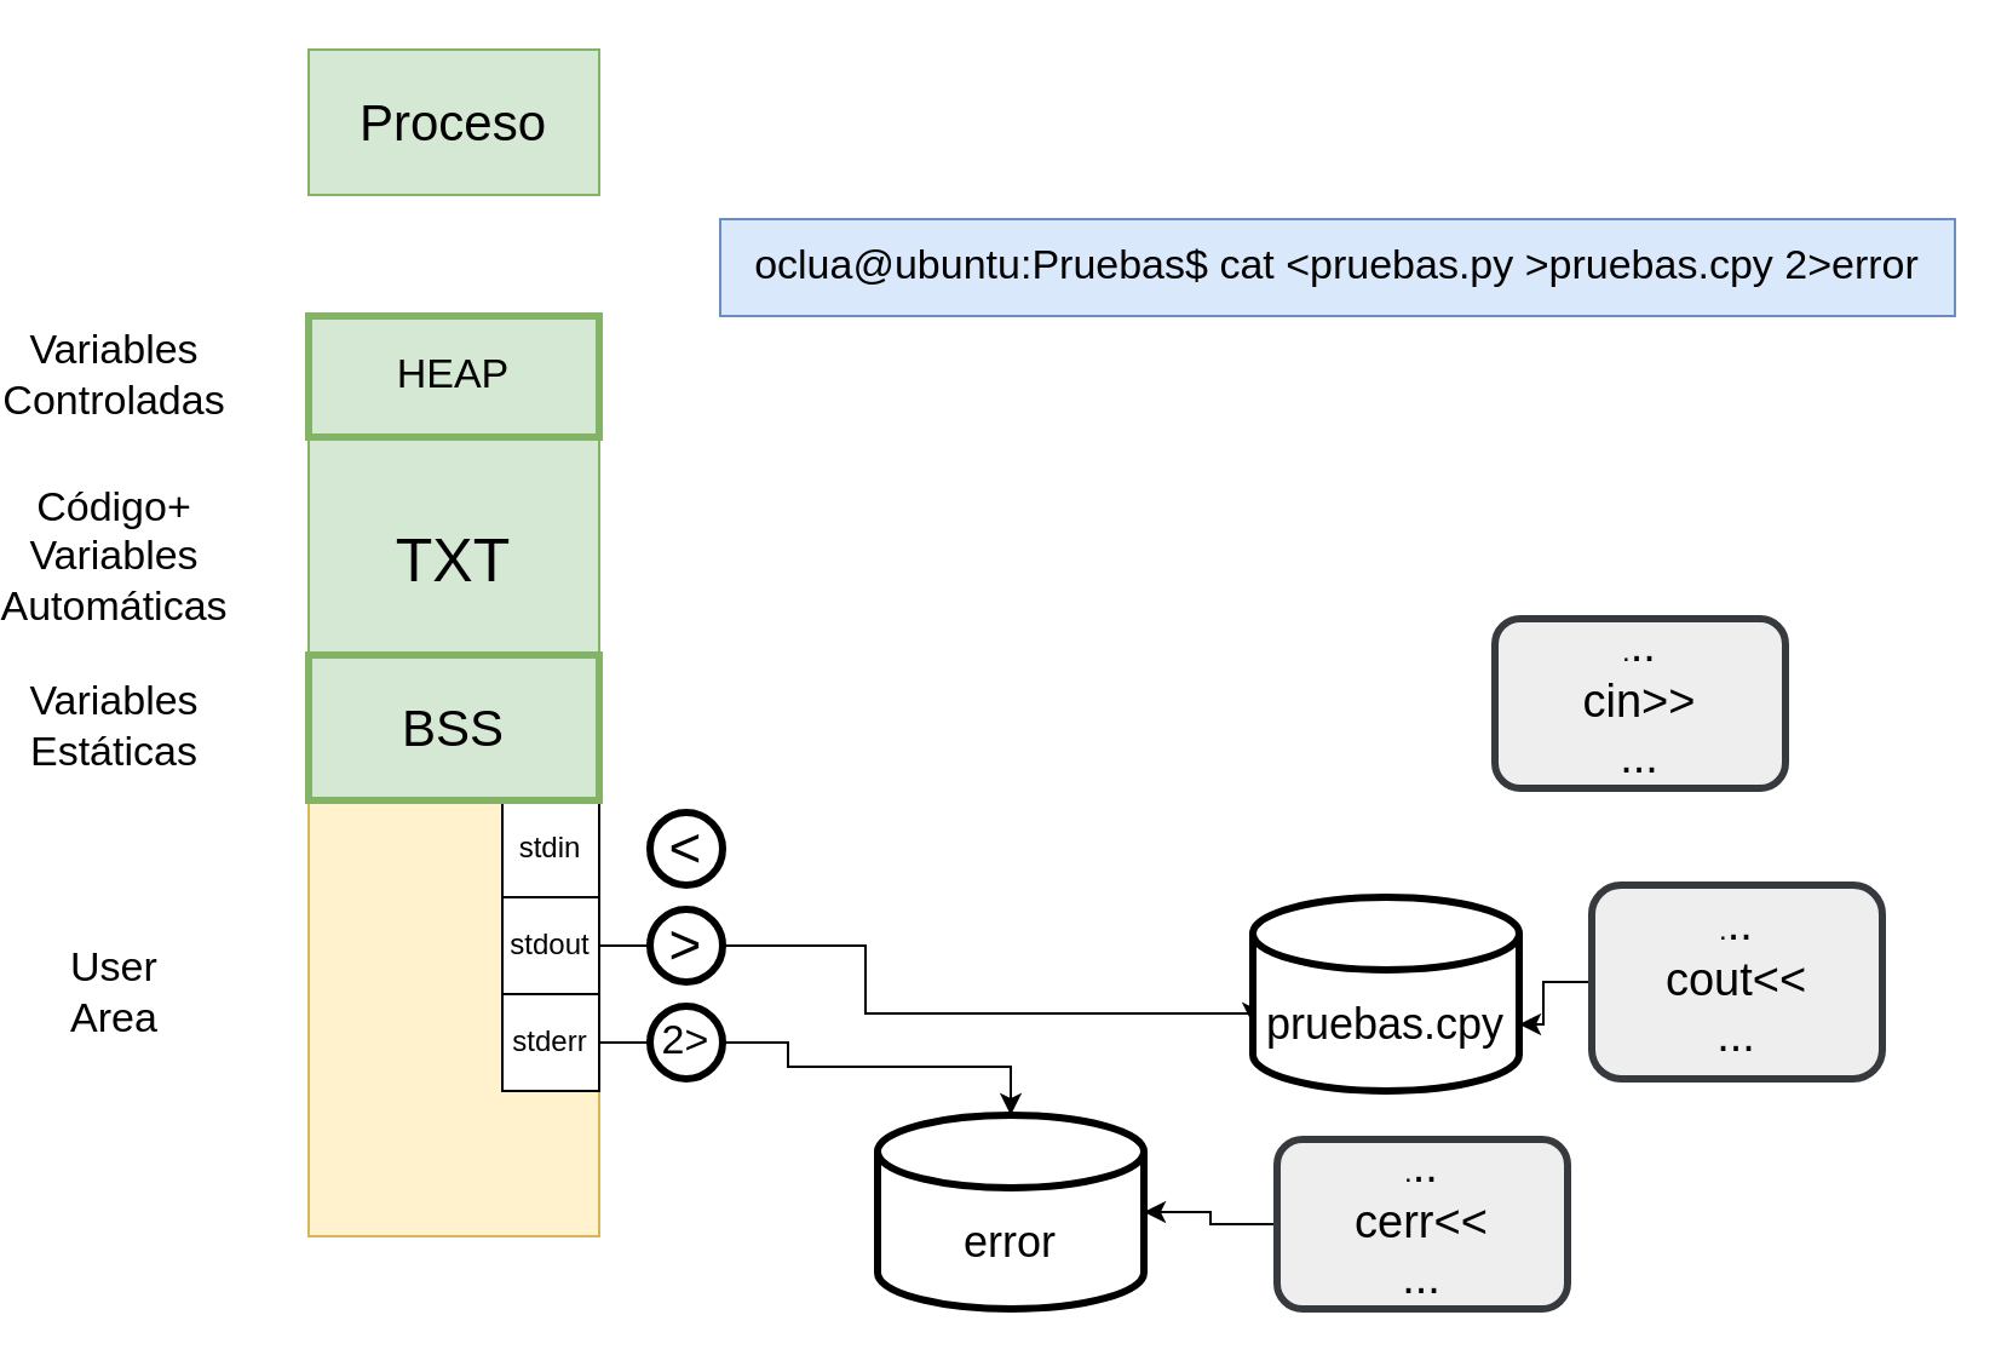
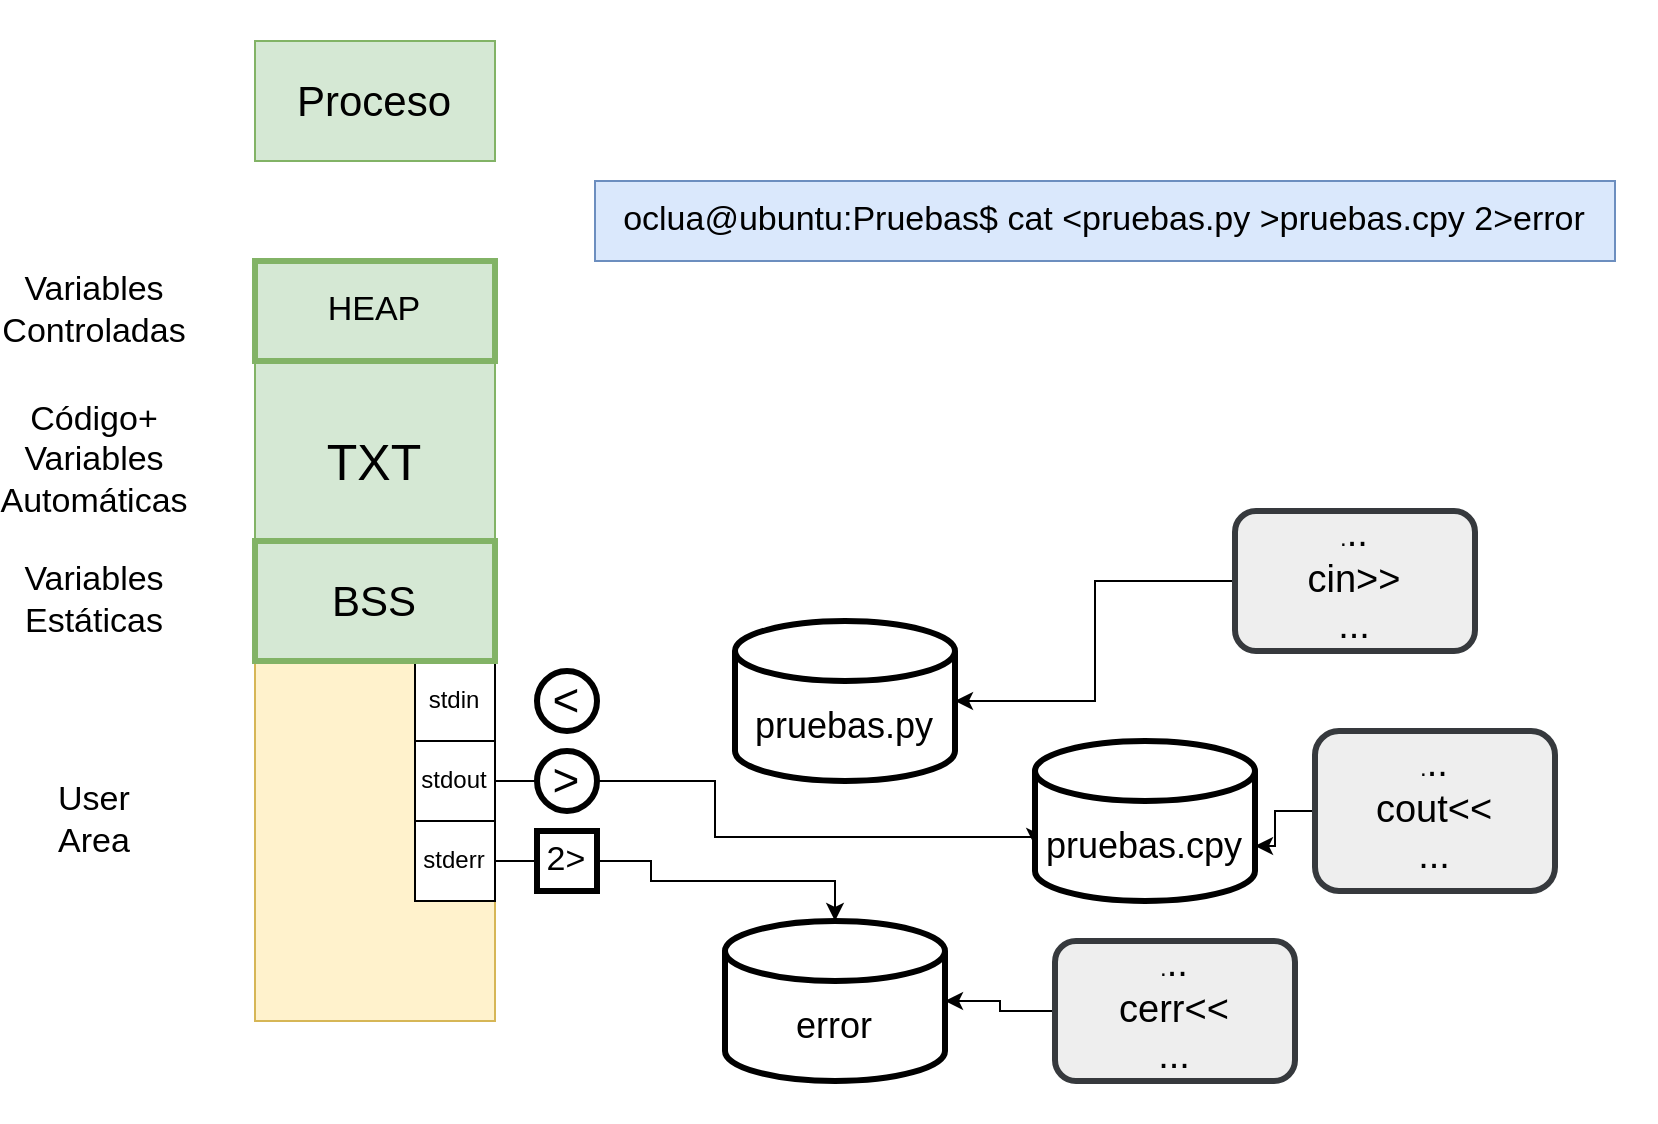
  <mxCell id="0" />
  <mxCell id="1" parent="0" />
  <mxCell id="2" value="&lt;font style=&quot;font-size: 25px&quot;&gt;TXT&lt;/font&gt;" style="rounded=0;whiteSpace=wrap;html=1;fillColor=#d5e8d4;strokeColor=#82b366;" vertex="1" parent="1"><mxGeometry x="120" y="130" width="120" height="200" as="geometry" /></mxCell>
  <mxCell id="3" value="" style="rounded=0;whiteSpace=wrap;html=1;fillColor=#fff2cc;strokeColor=#d6b656;" vertex="1" parent="1"><mxGeometry x="120" y="330" width="120" height="180" as="geometry" /></mxCell>
  <mxCell id="4" value="stdin" style="rounded=0;whiteSpace=wrap;html=1;rotation=0;" vertex="1" parent="1"><mxGeometry x="200" y="330" width="40" height="40" as="geometry" /></mxCell>
  <mxCell id="5" value="&lt;font style=&quot;font-size: 21px&quot;&gt;Proceso&lt;/font&gt;" style="rounded=0;whiteSpace=wrap;html=1;fillColor=#d5e8d4;strokeColor=#82b366;" vertex="1" parent="1"><mxGeometry x="120" y="20" width="120" height="60" as="geometry" /></mxCell>
  <mxCell id="6" value="&lt;font style=&quot;font-size: 21px&quot;&gt;BSS&lt;/font&gt;" style="rounded=0;whiteSpace=wrap;html=1;fillColor=#d5e8d4;strokeColor=#82b366;perimeterSpacing=2;strokeWidth=3;" vertex="1" parent="1"><mxGeometry x="120" y="270" width="120" height="60" as="geometry" /></mxCell>
  <mxCell id="7" value="&lt;font style=&quot;font-size: 17px&quot;&gt;HEAP&lt;/font&gt;" style="shape=trapezoid;perimeter=trapezoidPerimeter;whiteSpace=wrap;html=1;fixedSize=1;strokeWidth=3;rotation=0;fillColor=#d5e8d4;strokeColor=#82b366;size=-40;" vertex="1" parent="1"><mxGeometry x="120" y="130" width="120" height="50" as="geometry" /></mxCell>
  <mxCell id="8" value="&lt;font style=&quot;font-size: 17px&quot;&gt;Variables Controladas&lt;/font&gt;" style="text;html=1;strokeColor=none;fillColor=none;align=center;verticalAlign=middle;whiteSpace=wrap;rounded=0;" vertex="1" parent="1"><mxGeometry x="20" y="145" width="40" height="20" as="geometry" /></mxCell>
  <mxCell id="9" value="&lt;span style=&quot;font-size: 17px&quot;&gt;Variables Estáticas&lt;/span&gt;" style="text;html=1;strokeColor=none;fillColor=none;align=center;verticalAlign=middle;whiteSpace=wrap;rounded=0;" vertex="1" parent="1"><mxGeometry x="20" y="290" width="40" height="20" as="geometry" /></mxCell>
  <mxCell id="10" value="&lt;font style=&quot;font-size: 17px&quot;&gt;Código+&lt;br&gt;Variables Automáticas&lt;br&gt;&lt;/font&gt;" style="text;html=1;strokeColor=none;fillColor=none;align=center;verticalAlign=middle;whiteSpace=wrap;rounded=0;" vertex="1" parent="1"><mxGeometry x="20" y="220" width="40" height="20" as="geometry" /></mxCell>
  <mxCell id="11" value="&lt;span style=&quot;font-size: 17px&quot;&gt;User&lt;br&gt;Area&lt;br&gt;&lt;/span&gt;" style="text;html=1;strokeColor=none;fillColor=none;align=center;verticalAlign=middle;whiteSpace=wrap;rounded=0;" vertex="1" parent="1"><mxGeometry x="20" y="400" width="40" height="20" as="geometry" /></mxCell>
  <mxCell id="12" value="stdout" style="rounded=0;whiteSpace=wrap;html=1;rotation=0;" vertex="1" parent="1"><mxGeometry x="200" y="370" width="40" height="40" as="geometry" /></mxCell>
  <mxCell id="13" value="stderr" style="rounded=0;whiteSpace=wrap;html=1;rotation=0;" vertex="1" parent="1"><mxGeometry x="200" y="410" width="40" height="40" as="geometry" /></mxCell>
  <mxCell id="14" style="edgeStyle=orthogonalEdgeStyle;rounded=0;orthogonalLoop=1;jettySize=auto;html=1;entryX=0;entryY=0;entryDx=0;entryDy=52.5;entryPerimeter=0;exitX=1;exitY=0.5;exitDx=0;exitDy=0;" edge="1" parent="1" source="12" target="20"><mxGeometry relative="1" as="geometry"><Array as="points"><mxPoint x="350" y="390" /><mxPoint x="350" y="418" /></Array></mxGeometry></mxCell>
  <mxCell id="15" value="&lt;font style=&quot;font-size: 23px&quot;&gt;&amp;gt;&lt;/font&gt;" style="ellipse;whiteSpace=wrap;html=1;aspect=fixed;strokeWidth=3;" vertex="1" parent="1"><mxGeometry x="261" y="375" width="30" height="30" as="geometry" /></mxCell>
  <mxCell id="16" value="" style="edgeStyle=orthogonalEdgeStyle;rounded=0;orthogonalLoop=1;jettySize=auto;html=1;exitX=1;exitY=0.5;exitDx=0;exitDy=0;" edge="1" parent="1" source="13" target="21"><mxGeometry relative="1" as="geometry"><Array as="points"><mxPoint x="318" y="430" /><mxPoint x="318" y="440" /><mxPoint x="410" y="440" /></Array></mxGeometry></mxCell>
- <mxCell id="17" value="&lt;font style=&quot;font-size: 17px&quot;&gt;2&amp;gt;&lt;/font&gt;" style="ellipse;whiteSpace=wrap;html=1;aspect=fixed;strokeWidth=3;" vertex="1" parent="1"><mxGeometry x="261" y="415" width="30" height="30" as="geometry" /></mxCell>
+ <mxCell id="17" value="&lt;font style=&quot;font-size: 17px&quot;&gt;2&amp;gt;&lt;/font&gt;" style="whiteSpace=wrap;html=1;aspect=fixed;strokeWidth=3;rounded=0;" vertex="1" parent="1"><mxGeometry x="261" y="415" width="30" height="30" as="geometry" /></mxCell>
  <mxCell id="18" value="&lt;div style=&quot;font-size: 17px&quot;&gt;&lt;font style=&quot;font-size: 17px&quot;&gt;oclua@ubuntu:Pruebas$ cat &amp;lt;pruebas.py &amp;gt;pruebas.cpy 2&amp;gt;error&lt;/font&gt;&lt;/div&gt;" style="text;html=1;strokeColor=#6c8ebf;fillColor=#dae8fc;align=center;verticalAlign=middle;whiteSpace=wrap;rounded=0;" vertex="1" parent="1"><mxGeometry x="290" y="90" width="510" height="40" as="geometry" /></mxCell>
+ <mxCell id="19" value="&lt;font style=&quot;font-size: 18px&quot;&gt;pruebas.py&lt;/font&gt;" style="shape=cylinder3;whiteSpace=wrap;html=1;boundedLbl=1;backgroundOutline=1;size=15;strokeWidth=3;verticalAlign=middle;" vertex="1" parent="1"><mxGeometry x="360" y="310" width="110" height="80" as="geometry" /></mxCell>
  <mxCell id="20" value="&lt;font style=&quot;font-size: 18px&quot;&gt;pruebas.cpy&lt;/font&gt;" style="shape=cylinder3;whiteSpace=wrap;html=1;boundedLbl=1;backgroundOutline=1;size=15;strokeWidth=3;verticalAlign=middle;" vertex="1" parent="1"><mxGeometry x="510" y="370" width="110" height="80" as="geometry" /></mxCell>
  <mxCell id="21" value="&lt;font style=&quot;font-size: 18px&quot;&gt;error&lt;/font&gt;" style="shape=cylinder3;whiteSpace=wrap;html=1;boundedLbl=1;backgroundOutline=1;size=15;strokeWidth=3;verticalAlign=middle;" vertex="1" parent="1"><mxGeometry x="355" y="460" width="110" height="80" as="geometry" /></mxCell>
  <mxCell id="22" value="&lt;font style=&quot;font-size: 23px&quot;&gt;&amp;lt;&lt;/font&gt;" style="ellipse;whiteSpace=wrap;html=1;aspect=fixed;strokeWidth=3;" vertex="1" parent="1"><mxGeometry x="261" y="335" width="30" height="30" as="geometry" /></mxCell>
+ <mxCell id="23" style="edgeStyle=orthogonalEdgeStyle;rounded=0;orthogonalLoop=1;jettySize=auto;html=1;entryX=1;entryY=0.5;entryDx=0;entryDy=0;entryPerimeter=0;" edge="1" parent="1" source="24" target="19"><mxGeometry relative="1" as="geometry"><mxPoint x="600" y="270" as="targetPoint" /></mxGeometry></mxCell>
  <mxCell id="24" value=".&lt;font style=&quot;font-size: 19px&quot;&gt;..&lt;br&gt;cin&amp;gt;&amp;gt;&lt;br&gt;...&lt;/font&gt;" style="rounded=1;whiteSpace=wrap;html=1;strokeWidth=3;verticalAlign=middle;fillColor=#eeeeee;strokeColor=#36393d;" vertex="1" parent="1"><mxGeometry x="610" y="255" width="120" height="70" as="geometry" /></mxCell>
  <mxCell id="25" style="edgeStyle=orthogonalEdgeStyle;rounded=0;orthogonalLoop=1;jettySize=auto;html=1;entryX=1;entryY=0;entryDx=0;entryDy=52.5;entryPerimeter=0;" edge="1" parent="1" source="26" target="20"><mxGeometry relative="1" as="geometry" /></mxCell>
  <mxCell id="26" value=".&lt;font style=&quot;font-size: 19px&quot;&gt;..&lt;br&gt;cout&amp;lt;&amp;lt;&lt;br&gt;...&lt;/font&gt;" style="rounded=1;whiteSpace=wrap;html=1;strokeWidth=3;verticalAlign=middle;fillColor=#eeeeee;strokeColor=#36393d;" vertex="1" parent="1"><mxGeometry x="650" y="365" width="120" height="80" as="geometry" /></mxCell>
  <mxCell id="27" style="edgeStyle=orthogonalEdgeStyle;rounded=0;orthogonalLoop=1;jettySize=auto;html=1;entryX=1;entryY=0.5;entryDx=0;entryDy=0;entryPerimeter=0;" edge="1" parent="1" source="28" target="21"><mxGeometry relative="1" as="geometry" /></mxCell>
  <mxCell id="28" value=".&lt;font style=&quot;font-size: 19px&quot;&gt;..&lt;br&gt;cerr&amp;lt;&amp;lt;&lt;br&gt;...&lt;/font&gt;" style="rounded=1;whiteSpace=wrap;html=1;strokeWidth=3;verticalAlign=middle;fillColor=#eeeeee;strokeColor=#36393d;" vertex="1" parent="1"><mxGeometry x="520" y="470" width="120" height="70" as="geometry" /></mxCell>
